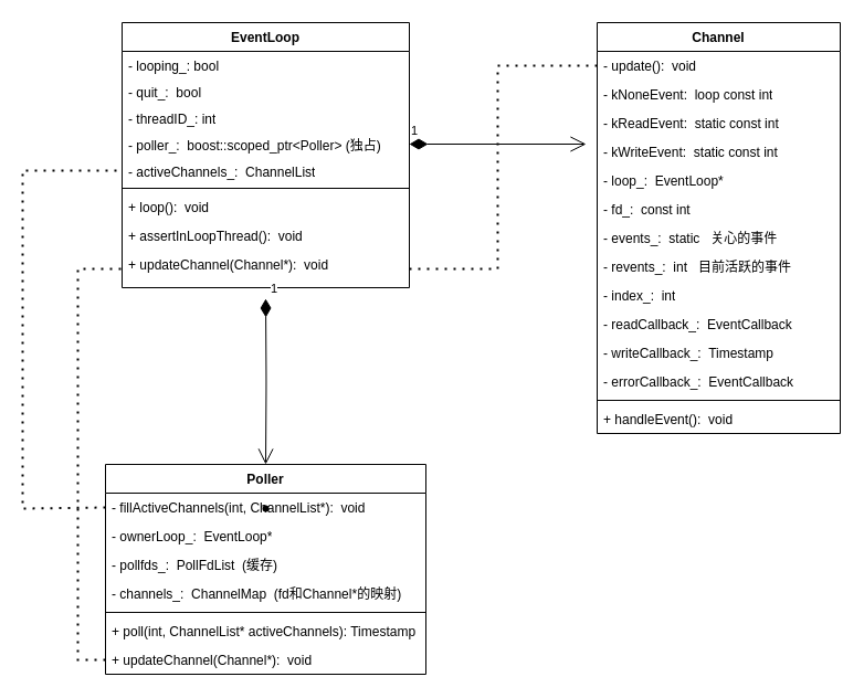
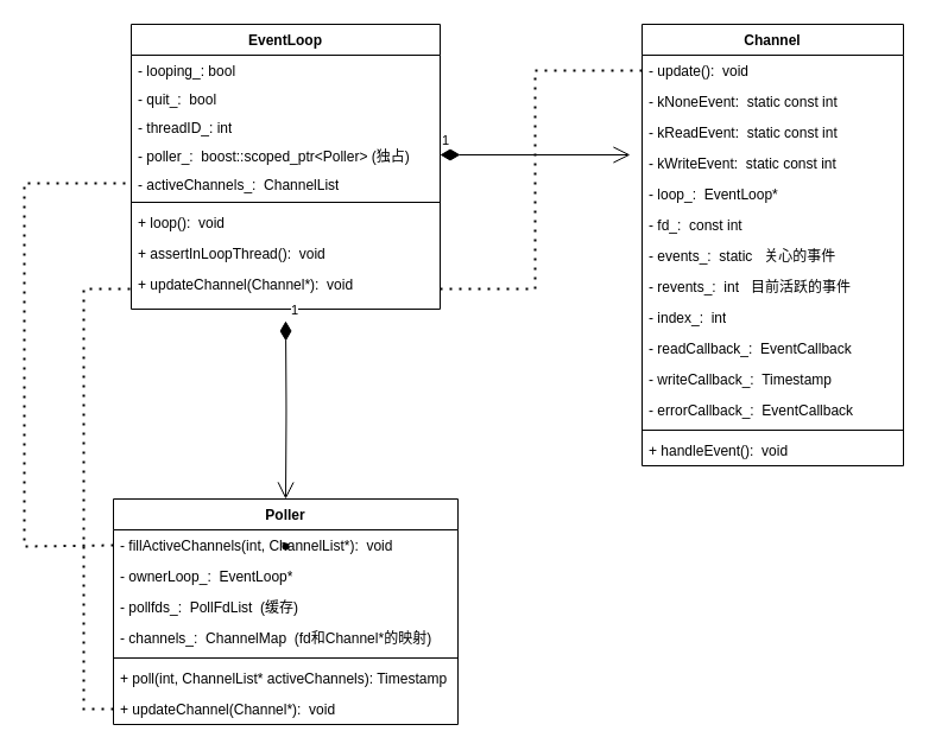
  <mxCell id="0" />
  <mxCell id="1" parent="0" />
  <mxCell id="2" value="EventLoop" style="swimlane;fontStyle=1;align=center;verticalAlign=top;childLayout=stackLayout;horizontal=1;startSize=26;horizontalStack=0;resizeParent=1;resizeParentMax=0;resizeLast=0;collapsible=1;marginBottom=0;whiteSpace=wrap;html=1;" parent="1" vertex="1"><mxGeometry x="110" y="20" width="260" height="240" as="geometry"><mxRectangle x="280" y="110" width="100" height="30" as="alternateBounds" /></mxGeometry></mxCell>
  <mxCell id="3" value="- looping_: bool" style="text;strokeColor=none;fillColor=none;align=left;verticalAlign=top;spacingLeft=4;spacingRight=4;overflow=hidden;rotatable=0;points=[[0,0.5],[1,0.5]];portConstraint=eastwest;whiteSpace=wrap;html=1;" parent="2" vertex="1"><mxGeometry y="26" width="260" height="24" as="geometry" /></mxCell>
  <mxCell id="4" value="- quit_:&amp;nbsp; bool" style="text;strokeColor=none;fillColor=none;align=left;verticalAlign=top;spacingLeft=4;spacingRight=4;overflow=hidden;rotatable=0;points=[[0,0.5],[1,0.5]];portConstraint=eastwest;whiteSpace=wrap;html=1;" parent="2" vertex="1"><mxGeometry y="50" width="260" height="24" as="geometry" /></mxCell>
  <mxCell id="5" value="- threadID_: int" style="text;strokeColor=none;fillColor=none;align=left;verticalAlign=top;spacingLeft=4;spacingRight=4;overflow=hidden;rotatable=0;points=[[0,0.5],[1,0.5]];portConstraint=eastwest;whiteSpace=wrap;html=1;" parent="2" vertex="1"><mxGeometry y="74" width="260" height="24" as="geometry" /></mxCell>
  <mxCell id="6" value="- poller_:&amp;nbsp; boost::scoped_ptr&amp;lt;Poller&amp;gt; (独占)" style="text;strokeColor=none;fillColor=none;align=left;verticalAlign=top;spacingLeft=4;spacingRight=4;overflow=hidden;rotatable=0;points=[[0,0.5],[1,0.5]];portConstraint=eastwest;whiteSpace=wrap;html=1;" parent="2" vertex="1"><mxGeometry y="98" width="260" height="24" as="geometry" /></mxCell>
  <mxCell id="7" value="- activeChannels_:&amp;nbsp; ChannelList" style="text;strokeColor=none;fillColor=none;align=left;verticalAlign=top;spacingLeft=4;spacingRight=4;overflow=hidden;rotatable=0;points=[[0,0.5],[1,0.5]];portConstraint=eastwest;whiteSpace=wrap;html=1;" parent="2" vertex="1"><mxGeometry y="122" width="260" height="24" as="geometry" /></mxCell>
  <mxCell id="8" value="" style="line;strokeWidth=1;fillColor=none;align=left;verticalAlign=middle;spacingTop=-1;spacingLeft=3;spacingRight=3;rotatable=0;labelPosition=right;points=[];portConstraint=eastwest;strokeColor=inherit;" parent="2" vertex="1"><mxGeometry y="146" width="260" height="8" as="geometry" /></mxCell>
  <mxCell id="9" value="+ loop():&amp;nbsp; void" style="text;strokeColor=none;fillColor=none;align=left;verticalAlign=top;spacingLeft=4;spacingRight=4;overflow=hidden;rotatable=0;points=[[0,0.5],[1,0.5]];portConstraint=eastwest;whiteSpace=wrap;html=1;" parent="2" vertex="1"><mxGeometry y="154" width="260" height="26" as="geometry" /></mxCell>
  <mxCell id="10" value="+ assertInLoopThread():&amp;nbsp; void" style="text;strokeColor=none;fillColor=none;align=left;verticalAlign=top;spacingLeft=4;spacingRight=4;overflow=hidden;rotatable=0;points=[[0,0.5],[1,0.5]];portConstraint=eastwest;whiteSpace=wrap;html=1;" parent="2" vertex="1"><mxGeometry y="180" width="260" height="26" as="geometry" /></mxCell>
  <mxCell id="11" value="+ updateChannel(Channel*):&amp;nbsp; void" style="text;strokeColor=none;fillColor=none;align=left;verticalAlign=top;spacingLeft=4;spacingRight=4;overflow=hidden;rotatable=0;points=[[0,0.5,0,0,0],[1,0.5,0,0,0]];portConstraint=eastwest;whiteSpace=wrap;html=1;" parent="2" vertex="1"><mxGeometry y="206" width="260" height="34" as="geometry" /></mxCell>
  <mxCell id="12" value="Poller" style="swimlane;fontStyle=1;align=center;verticalAlign=top;childLayout=stackLayout;horizontal=1;startSize=26;horizontalStack=0;resizeParent=1;resizeParentMax=0;resizeLast=0;collapsible=1;marginBottom=0;whiteSpace=wrap;html=1;" parent="1" vertex="1"><mxGeometry x="95" y="420" width="290" height="190" as="geometry" /></mxCell>
  <mxCell id="13" value="- fillActiveChannels(int, ChannelList*):&amp;nbsp; void" style="text;strokeColor=none;fillColor=none;align=left;verticalAlign=top;spacingLeft=4;spacingRight=4;overflow=hidden;rotatable=0;points=[[0,0.5],[1,0.5]];portConstraint=eastwest;whiteSpace=wrap;html=1;" parent="12" vertex="1"><mxGeometry y="26" width="290" height="26" as="geometry" /></mxCell>
  <mxCell id="14" value="- ownerLoop_:&amp;nbsp; EventLoop*" style="text;strokeColor=none;fillColor=none;align=left;verticalAlign=top;spacingLeft=4;spacingRight=4;overflow=hidden;rotatable=0;points=[[0,0.5],[1,0.5]];portConstraint=eastwest;whiteSpace=wrap;html=1;" parent="12" vertex="1"><mxGeometry y="52" width="290" height="26" as="geometry" /></mxCell>
  <mxCell id="15" value="- pollfds_:&amp;nbsp; PollFdList&amp;nbsp; (缓存)" style="text;strokeColor=none;fillColor=none;align=left;verticalAlign=top;spacingLeft=4;spacingRight=4;overflow=hidden;rotatable=0;points=[[0,0.5],[1,0.5]];portConstraint=eastwest;whiteSpace=wrap;html=1;" parent="12" vertex="1"><mxGeometry y="78" width="290" height="26" as="geometry" /></mxCell>
  <mxCell id="16" value="- channels_:&amp;nbsp; ChannelMap&amp;nbsp; (fd和Channel*的映射)" style="text;strokeColor=none;fillColor=none;align=left;verticalAlign=top;spacingLeft=4;spacingRight=4;overflow=hidden;rotatable=0;points=[[0,0.5],[1,0.5]];portConstraint=eastwest;whiteSpace=wrap;html=1;" parent="12" vertex="1"><mxGeometry y="104" width="290" height="26" as="geometry" /></mxCell>
  <mxCell id="17" value="" style="line;strokeWidth=1;fillColor=none;align=left;verticalAlign=middle;spacingTop=-1;spacingLeft=3;spacingRight=3;rotatable=0;labelPosition=right;points=[];portConstraint=eastwest;strokeColor=inherit;" parent="12" vertex="1"><mxGeometry y="130" width="290" height="8" as="geometry" /></mxCell>
  <mxCell id="18" value="+ poll(int, ChannelList* activeChannels): Timestamp" style="text;strokeColor=none;fillColor=none;align=left;verticalAlign=top;spacingLeft=4;spacingRight=4;overflow=hidden;rotatable=0;points=[[0,0.5],[1,0.5]];portConstraint=eastwest;whiteSpace=wrap;html=1;" parent="12" vertex="1"><mxGeometry y="138" width="290" height="26" as="geometry" /></mxCell>
  <mxCell id="19" value="+ updateChannel(Channel*):&amp;nbsp; void" style="text;strokeColor=none;fillColor=none;align=left;verticalAlign=top;spacingLeft=4;spacingRight=4;overflow=hidden;rotatable=0;points=[[0,0.5],[1,0.5]];portConstraint=eastwest;whiteSpace=wrap;html=1;" parent="12" vertex="1"><mxGeometry y="164" width="290" height="26" as="geometry" /></mxCell>
  <mxCell id="20" value="Channel" style="swimlane;fontStyle=1;align=center;verticalAlign=top;childLayout=stackLayout;horizontal=1;startSize=26;horizontalStack=0;resizeParent=1;resizeParentMax=0;resizeLast=0;collapsible=1;marginBottom=0;whiteSpace=wrap;html=1;" parent="1" vertex="1"><mxGeometry x="540" y="20" width="220" height="372" as="geometry" /></mxCell>
  <mxCell id="21" value="- update():&amp;nbsp; void" style="text;strokeColor=none;fillColor=none;align=left;verticalAlign=top;spacingLeft=4;spacingRight=4;overflow=hidden;rotatable=0;points=[[0,0.5],[1,0.5]];portConstraint=eastwest;whiteSpace=wrap;html=1;" parent="20" vertex="1"><mxGeometry y="26" width="220" height="26" as="geometry" /></mxCell>
- <mxCell id="22" value="- kNoneEvent:&amp;nbsp; loop const int" style="text;strokeColor=none;fillColor=none;align=left;verticalAlign=top;spacingLeft=4;spacingRight=4;overflow=hidden;rotatable=0;points=[[0,0.5],[1,0.5]];portConstraint=eastwest;whiteSpace=wrap;html=1;" parent="20" vertex="1"><mxGeometry y="52" width="220" height="26" as="geometry" /></mxCell>
+ <mxCell id="22" value="- kNoneEvent:&amp;nbsp; static const int" style="text;strokeColor=none;fillColor=none;align=left;verticalAlign=top;spacingLeft=4;spacingRight=4;overflow=hidden;rotatable=0;points=[[0,0.5],[1,0.5]];portConstraint=eastwest;whiteSpace=wrap;html=1;" parent="20" vertex="1"><mxGeometry y="52" width="220" height="26" as="geometry" /></mxCell>
  <mxCell id="23" value="- kReadEvent:&amp;nbsp; static const int" style="text;strokeColor=none;fillColor=none;align=left;verticalAlign=top;spacingLeft=4;spacingRight=4;overflow=hidden;rotatable=0;points=[[0,0.5],[1,0.5]];portConstraint=eastwest;whiteSpace=wrap;html=1;" parent="20" vertex="1"><mxGeometry y="78" width="220" height="26" as="geometry" /></mxCell>
  <mxCell id="24" value="- kWriteEvent:&amp;nbsp; static const int" style="text;strokeColor=none;fillColor=none;align=left;verticalAlign=top;spacingLeft=4;spacingRight=4;overflow=hidden;rotatable=0;points=[[0,0.5],[1,0.5]];portConstraint=eastwest;whiteSpace=wrap;html=1;" parent="20" vertex="1"><mxGeometry y="104" width="220" height="26" as="geometry" /></mxCell>
  <mxCell id="25" value="- loop_:&amp;nbsp; EventLoop*" style="text;strokeColor=none;fillColor=none;align=left;verticalAlign=top;spacingLeft=4;spacingRight=4;overflow=hidden;rotatable=0;points=[[0,0.5],[1,0.5]];portConstraint=eastwest;whiteSpace=wrap;html=1;" parent="20" vertex="1"><mxGeometry y="130" width="220" height="26" as="geometry" /></mxCell>
  <mxCell id="26" value="- fd_:&amp;nbsp; const int" style="text;strokeColor=none;fillColor=none;align=left;verticalAlign=top;spacingLeft=4;spacingRight=4;overflow=hidden;rotatable=0;points=[[0,0.5],[1,0.5]];portConstraint=eastwest;whiteSpace=wrap;html=1;" parent="20" vertex="1"><mxGeometry y="156" width="220" height="26" as="geometry" /></mxCell>
  <mxCell id="27" value="- events_:&amp;nbsp; static&amp;nbsp; &amp;nbsp;关心的事件" style="text;strokeColor=none;fillColor=none;align=left;verticalAlign=top;spacingLeft=4;spacingRight=4;overflow=hidden;rotatable=0;points=[[0,0.5],[1,0.5]];portConstraint=eastwest;whiteSpace=wrap;html=1;" vertex="1" parent="20"><mxGeometry y="182" width="220" height="26" as="geometry" /></mxCell>
  <mxCell id="28" value="- revents_:&amp;nbsp; int&amp;nbsp; &amp;nbsp;目前活跃的事件" style="text;strokeColor=none;fillColor=none;align=left;verticalAlign=top;spacingLeft=4;spacingRight=4;overflow=hidden;rotatable=0;points=[[0,0.5],[1,0.5]];portConstraint=eastwest;whiteSpace=wrap;html=1;" vertex="1" parent="20"><mxGeometry y="208" width="220" height="26" as="geometry" /></mxCell>
  <mxCell id="29" value="- index_:&amp;nbsp; int" style="text;strokeColor=none;fillColor=none;align=left;verticalAlign=top;spacingLeft=4;spacingRight=4;overflow=hidden;rotatable=0;points=[[0,0.5],[1,0.5]];portConstraint=eastwest;whiteSpace=wrap;html=1;" vertex="1" parent="20"><mxGeometry y="234" width="220" height="26" as="geometry" /></mxCell>
  <mxCell id="30" value="- readCallback_:&amp;nbsp; EventCallback" style="text;strokeColor=none;fillColor=none;align=left;verticalAlign=top;spacingLeft=4;spacingRight=4;overflow=hidden;rotatable=0;points=[[0,0.5],[1,0.5]];portConstraint=eastwest;whiteSpace=wrap;html=1;" vertex="1" parent="20"><mxGeometry y="260" width="220" height="26" as="geometry" /></mxCell>
  <mxCell id="31" value="- writeCallback_:&amp;nbsp; Timestamp" style="text;strokeColor=none;fillColor=none;align=left;verticalAlign=top;spacingLeft=4;spacingRight=4;overflow=hidden;rotatable=0;points=[[0,0.5],[1,0.5]];portConstraint=eastwest;whiteSpace=wrap;html=1;" vertex="1" parent="20"><mxGeometry y="286" width="220" height="26" as="geometry" /></mxCell>
  <mxCell id="32" value="- errorCallback_:&amp;nbsp; EventCallback" style="text;strokeColor=none;fillColor=none;align=left;verticalAlign=top;spacingLeft=4;spacingRight=4;overflow=hidden;rotatable=0;points=[[0,0.5],[1,0.5]];portConstraint=eastwest;whiteSpace=wrap;html=1;" vertex="1" parent="20"><mxGeometry y="312" width="220" height="26" as="geometry" /></mxCell>
  <mxCell id="33" value="" style="line;strokeWidth=1;fillColor=none;align=left;verticalAlign=middle;spacingTop=-1;spacingLeft=3;spacingRight=3;rotatable=0;labelPosition=right;points=[];portConstraint=eastwest;strokeColor=inherit;" parent="20" vertex="1"><mxGeometry y="338" width="220" height="8" as="geometry" /></mxCell>
  <mxCell id="34" value="+ handleEvent():&amp;nbsp; void" style="text;strokeColor=none;fillColor=none;align=left;verticalAlign=top;spacingLeft=4;spacingRight=4;overflow=hidden;rotatable=0;points=[[0,0.5],[1,0.5]];portConstraint=eastwest;whiteSpace=wrap;html=1;" parent="20" vertex="1"><mxGeometry y="346" width="220" height="26" as="geometry" /></mxCell>
  <mxCell id="35" value="" style="endArrow=none;dashed=1;html=1;dashPattern=1 3;strokeWidth=2;rounded=0;entryX=0;entryY=0.5;entryDx=0;entryDy=0;exitX=0;exitY=0.5;exitDx=0;exitDy=0;" edge="1" parent="1" source="13" target="7"><mxGeometry width="50" height="50" relative="1" as="geometry"><mxPoint x="20" y="360" as="sourcePoint" /><mxPoint x="90" y="240" as="targetPoint" /><Array as="points"><mxPoint x="20" y="460" /><mxPoint x="20" y="154" /></Array></mxGeometry></mxCell>
  <mxCell id="36" value="" style="endArrow=none;dashed=1;html=1;dashPattern=1 3;strokeWidth=2;rounded=0;entryX=0;entryY=0.5;entryDx=0;entryDy=0;exitX=0;exitY=0.5;exitDx=0;exitDy=0;" edge="1" parent="1" source="19" target="11"><mxGeometry width="50" height="50" relative="1" as="geometry"><mxPoint x="60" y="290" as="sourcePoint" /><mxPoint x="110" y="240" as="targetPoint" /><Array as="points"><mxPoint x="70" y="597" /><mxPoint x="70" y="243" /></Array></mxGeometry></mxCell>
  <mxCell id="37" value="" style="endArrow=none;dashed=1;html=1;dashPattern=1 3;strokeWidth=2;rounded=0;entryX=0;entryY=0.5;entryDx=0;entryDy=0;exitX=1;exitY=0.5;exitDx=0;exitDy=0;" edge="1" parent="1" source="11" target="21"><mxGeometry width="50" height="50" relative="1" as="geometry"><mxPoint x="420" y="220" as="sourcePoint" /><mxPoint x="470" y="170" as="targetPoint" /><Array as="points"><mxPoint x="450" y="243" /><mxPoint x="450" y="59" /></Array></mxGeometry></mxCell>
  <mxCell id="38" value="" style="shape=waypoint;sketch=0;size=6;pointerEvents=1;points=[];fillColor=default;resizable=0;rotatable=0;perimeter=centerPerimeter;snapToPoint=1;verticalAlign=top;fontStyle=1;startSize=26;" vertex="1" parent="1"><mxGeometry x="230" y="450" width="20" height="20" as="geometry" /></mxCell>
  <mxCell id="39" value="1" style="endArrow=open;html=1;endSize=12;startArrow=diamondThin;startSize=14;startFill=1;edgeStyle=orthogonalEdgeStyle;align=left;verticalAlign=bottom;entryX=0.5;entryY=0;entryDx=0;entryDy=0;" edge="1" parent="1" target="12"><mxGeometry x="-1" y="3" relative="1" as="geometry"><mxPoint x="240" y="270" as="sourcePoint" /><mxPoint x="360" y="340" as="targetPoint" /><mxPoint as="offset" /></mxGeometry></mxCell>
  <mxCell id="40" value="1" style="endArrow=open;html=1;endSize=12;startArrow=diamondThin;startSize=14;startFill=1;edgeStyle=orthogonalEdgeStyle;align=left;verticalAlign=bottom;rounded=0;" edge="1" parent="1"><mxGeometry x="-1" y="3" relative="1" as="geometry"><mxPoint x="370" y="130" as="sourcePoint" /><mxPoint x="530" y="130" as="targetPoint" /></mxGeometry></mxCell>
